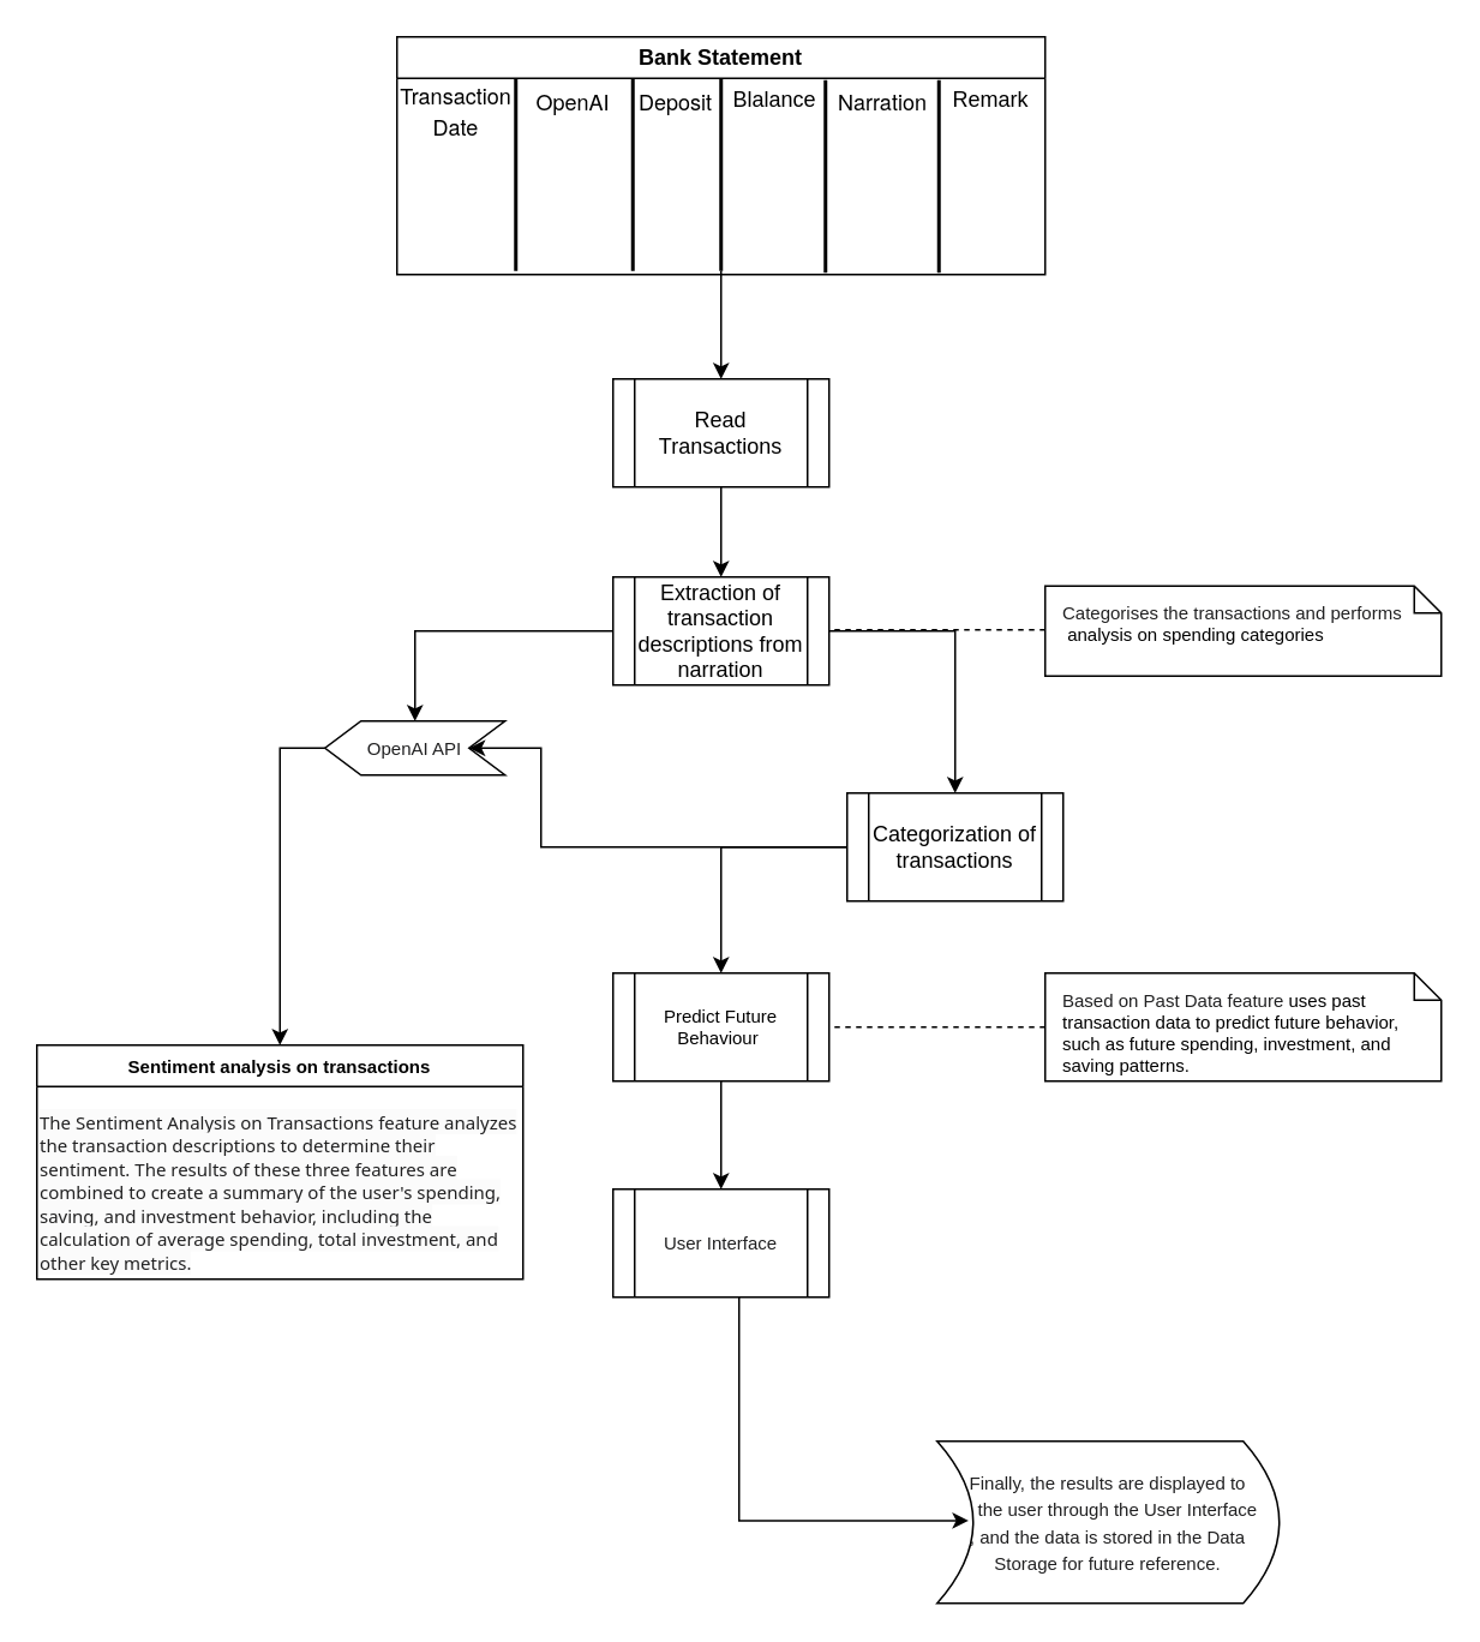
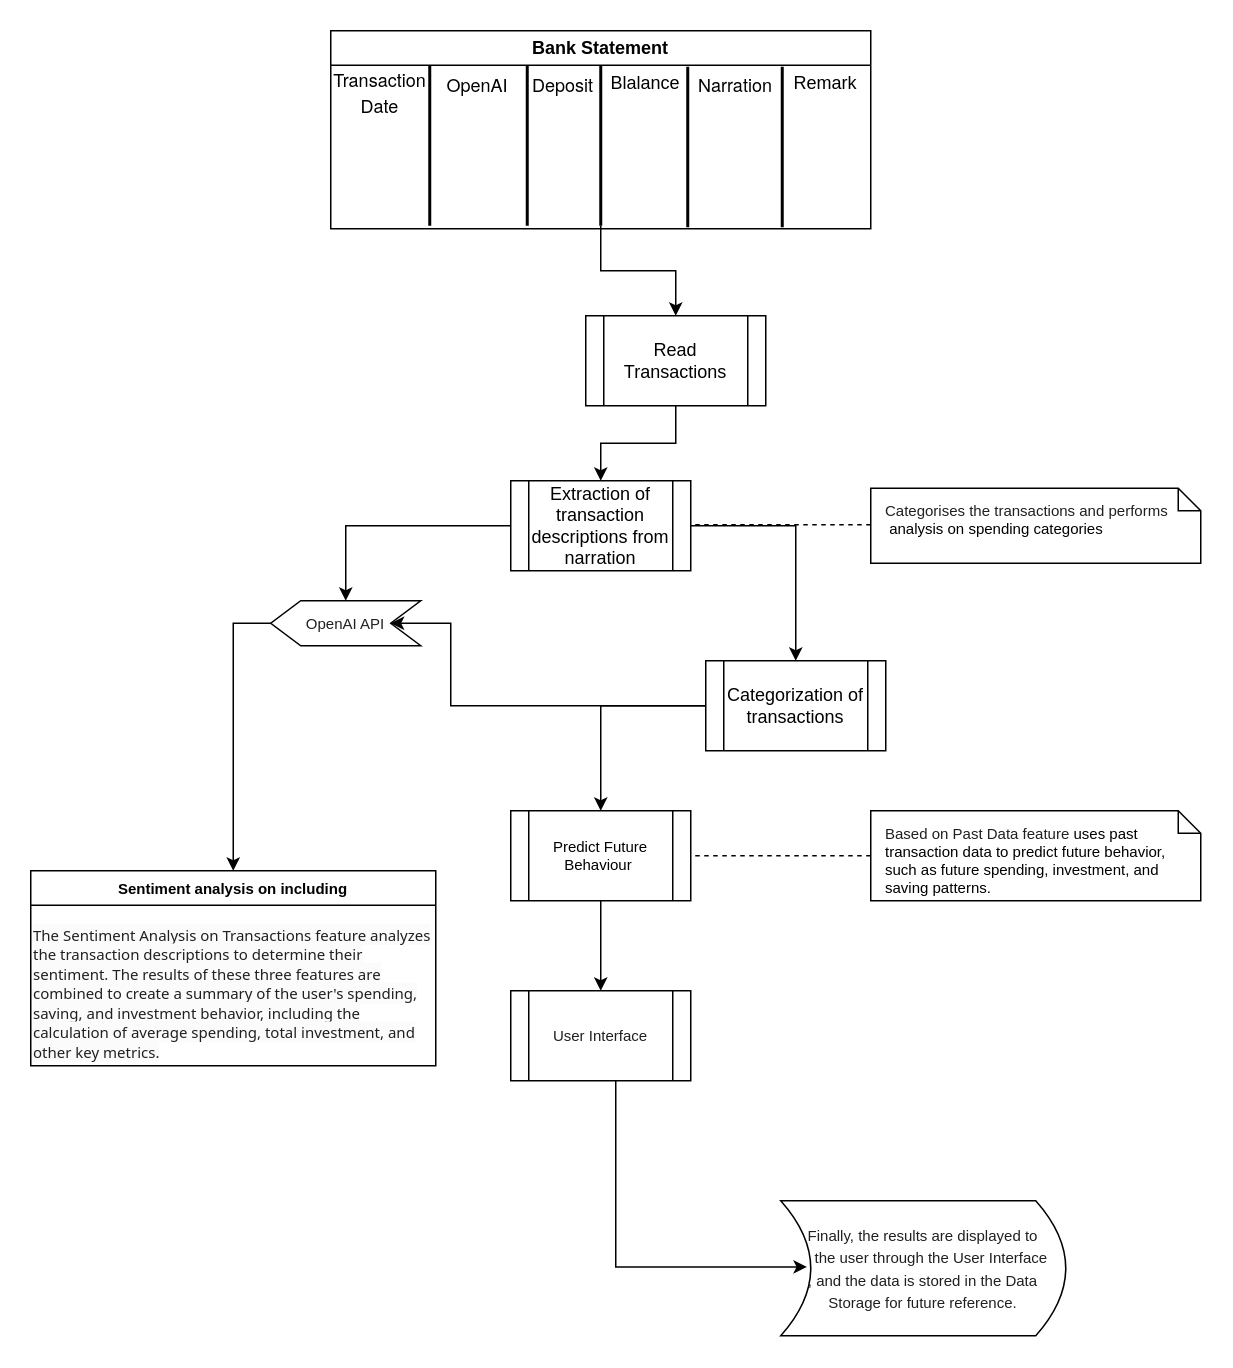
  <mxCell id="0" />
  <mxCell id="1" parent="0" />
  <mxCell id="2" value="Bank Statement" style="swimlane;whiteSpace=wrap;html=1;" vertex="1" parent="1"><mxGeometry x="220" y="20" width="360" height="132" as="geometry" /></mxCell>
  <mxCell id="3" value="&lt;p style=&quot;margin: 0px; font-stretch: normal; line-height: normal; font-family: &amp;quot;Helvetica Neue&amp;quot;;&quot;&gt;&lt;font style=&quot;font-size: 12px;&quot;&gt;Transaction Date&lt;/font&gt;&lt;/p&gt;" style="text;html=1;strokeColor=none;fillColor=none;align=center;verticalAlign=middle;whiteSpace=wrap;rounded=0;" vertex="1" parent="2"><mxGeometry x="3" y="25" width="60" height="30" as="geometry" /></mxCell>
  <mxCell id="4" value="&lt;p style=&quot;margin: 0px; font-stretch: normal; line-height: normal; font-family: &amp;quot;Helvetica Neue&amp;quot;;&quot;&gt;&lt;font style=&quot;font-size: 12px;&quot;&gt;OpenAI&lt;/font&gt;&lt;/p&gt;" style="text;html=1;strokeColor=none;fillColor=none;align=center;verticalAlign=middle;whiteSpace=wrap;rounded=0;" vertex="1" parent="2"><mxGeometry x="63" y="20" width="70" height="30" as="geometry" /></mxCell>
  <mxCell id="5" value="&lt;p style=&quot;margin: 0px; font-style: normal; font-variant-caps: normal; font-weight: normal; font-stretch: normal; line-height: normal; font-family: &amp;quot;Helvetica Neue&amp;quot;; color: rgb(0, 0, 0);&quot;&gt;&lt;font style=&quot;font-size: 12px;&quot;&gt;Deposit&lt;/font&gt;&lt;/p&gt;" style="text;whiteSpace=wrap;html=1;align=center;verticalAlign=middle;" vertex="1" parent="2"><mxGeometry x="120" y="15" width="70" height="40" as="geometry" /></mxCell>
  <mxCell id="6" value="Blalance" style="text;html=1;strokeColor=none;fillColor=none;align=center;verticalAlign=middle;whiteSpace=wrap;rounded=0;" vertex="1" parent="2"><mxGeometry x="180" y="20" width="60" height="30" as="geometry" /></mxCell>
  <mxCell id="7" value="&lt;p style=&quot;margin: 0px; font-stretch: normal; line-height: normal; font-family: &amp;quot;Helvetica Neue&amp;quot;;&quot;&gt;&lt;font style=&quot;font-size: 12px;&quot;&gt;Narration&lt;/font&gt;&lt;/p&gt;" style="text;html=1;strokeColor=none;fillColor=none;align=center;verticalAlign=middle;whiteSpace=wrap;rounded=0;" vertex="1" parent="2"><mxGeometry x="240" y="20" width="60" height="30" as="geometry" /></mxCell>
  <mxCell id="8" value="Remark" style="text;html=1;strokeColor=none;fillColor=none;align=center;verticalAlign=middle;whiteSpace=wrap;rounded=0;" vertex="1" parent="2"><mxGeometry x="300" y="20" width="60" height="30" as="geometry" /></mxCell>
  <mxCell id="9" value="" style="line;strokeWidth=2;direction=south;html=1;fontSize=12;" vertex="1" parent="2"><mxGeometry x="61" y="23" width="10" height="107" as="geometry" /></mxCell>
  <mxCell id="10" value="" style="line;strokeWidth=2;direction=south;html=1;fontSize=12;" vertex="1" parent="2"><mxGeometry x="126" y="23" width="10" height="107" as="geometry" /></mxCell>
  <mxCell id="11" value="" style="line;strokeWidth=2;direction=south;html=1;fontSize=12;" vertex="1" parent="2"><mxGeometry x="175" y="23" width="10" height="107" as="geometry" /></mxCell>
  <mxCell id="12" value="" style="line;strokeWidth=2;direction=south;html=1;fontSize=12;" vertex="1" parent="2"><mxGeometry x="233" y="24" width="10" height="107" as="geometry" /></mxCell>
  <mxCell id="13" value="" style="line;strokeWidth=2;direction=south;html=1;fontSize=12;" vertex="1" parent="2"><mxGeometry x="296" y="24" width="10" height="107" as="geometry" /></mxCell>
  <mxCell id="14" style="edgeStyle=orthogonalEdgeStyle;rounded=0;orthogonalLoop=1;jettySize=auto;html=1;entryX=0.5;entryY=0;entryDx=0;entryDy=0;fontSize=10;" edge="1" parent="1" source="15" target="18"><mxGeometry relative="1" as="geometry" /></mxCell>
- <mxCell id="15" value="Read Transactions" style="shape=process;whiteSpace=wrap;html=1;backgroundOutline=1;fontSize=12;" vertex="1" parent="1"><mxGeometry x="340" y="210" width="120" height="60" as="geometry" /></mxCell>
+ <mxCell id="15" value="Read Transactions" style="shape=process;whiteSpace=wrap;html=1;backgroundOutline=1;fontSize=12;" vertex="1" parent="1"><mxGeometry x="390" y="210" width="120" height="60" as="geometry" /></mxCell>
  <mxCell id="16" style="edgeStyle=orthogonalEdgeStyle;rounded=0;orthogonalLoop=1;jettySize=auto;html=1;entryX=0.5;entryY=0;entryDx=0;entryDy=0;fontSize=10;" edge="1" parent="1" source="18" target="21"><mxGeometry relative="1" as="geometry" /></mxCell>
  <mxCell id="17" style="edgeStyle=orthogonalEdgeStyle;rounded=0;orthogonalLoop=1;jettySize=auto;html=1;fontSize=10;fontColor=#202021;" edge="1" parent="1" source="18" target="35"><mxGeometry relative="1" as="geometry"><mxPoint x="220" y="350" as="targetPoint" /></mxGeometry></mxCell>
  <mxCell id="18" value="Extraction of transaction descriptions from narration" style="shape=process;whiteSpace=wrap;html=1;backgroundOutline=1;fontSize=12;" vertex="1" parent="1"><mxGeometry x="340" y="320" width="120" height="60" as="geometry" /></mxCell>
  <mxCell id="19" style="edgeStyle=orthogonalEdgeStyle;rounded=0;orthogonalLoop=1;jettySize=auto;html=1;entryX=0.5;entryY=0;entryDx=0;entryDy=0;fontSize=10;" edge="1" parent="1" source="21" target="24"><mxGeometry relative="1" as="geometry" /></mxCell>
  <mxCell id="20" style="edgeStyle=orthogonalEdgeStyle;rounded=0;orthogonalLoop=1;jettySize=auto;html=1;fontSize=10;fontColor=#202021;entryX=0;entryY=0.5;entryDx=0;entryDy=0;" edge="1" parent="1" source="21" target="35"><mxGeometry relative="1" as="geometry"><mxPoint x="310" y="360" as="targetPoint" /><Array as="points"><mxPoint x="300" y="470" /><mxPoint x="300" y="415" /></Array></mxGeometry></mxCell>
  <mxCell id="21" value="Categorization of transactions" style="shape=process;whiteSpace=wrap;html=1;backgroundOutline=1;fontSize=12;" vertex="1" parent="1"><mxGeometry x="470" y="440" width="120" height="60" as="geometry" /></mxCell>
  <mxCell id="22" style="edgeStyle=orthogonalEdgeStyle;rounded=0;orthogonalLoop=1;jettySize=auto;html=1;fontSize=10;" edge="1" parent="1" source="11" target="15"><mxGeometry relative="1" as="geometry" /></mxCell>
  <mxCell id="23" style="edgeStyle=orthogonalEdgeStyle;rounded=0;orthogonalLoop=1;jettySize=auto;html=1;entryX=0.5;entryY=0;entryDx=0;entryDy=0;fontSize=10;fontColor=#202021;" edge="1" parent="1" source="24" target="32"><mxGeometry relative="1" as="geometry" /></mxCell>
  <mxCell id="24" value="Predict Future Behaviour&amp;nbsp;" style="shape=process;whiteSpace=wrap;html=1;backgroundOutline=1;fontSize=10;" vertex="1" parent="1"><mxGeometry x="340" y="540" width="120" height="60" as="geometry" /></mxCell>
- <mxCell id="25" value="Sentiment analysis on transactions" style="swimlane;whiteSpace=wrap;html=1;fontSize=10;" vertex="1" parent="1"><mxGeometry x="20" y="580" width="270" height="130" as="geometry" /></mxCell>
+ <mxCell id="25" value="Sentiment analysis on including" style="swimlane;whiteSpace=wrap;html=1;fontSize=10;" vertex="1" parent="1"><mxGeometry x="20" y="580" width="270" height="130" as="geometry" /></mxCell>
  <mxCell id="26" value="&lt;span style=&quot;caret-color: rgb(32, 32, 33); color: rgb(32, 32, 33); font-family: Söhne, ui-sans-serif, system-ui, -apple-system, &amp;quot;Segoe UI&amp;quot;, Roboto, Ubuntu, Cantarell, &amp;quot;Noto Sans&amp;quot;, sans-serif, &amp;quot;Helvetica Neue&amp;quot;, Arial, &amp;quot;Apple Color Emoji&amp;quot;, &amp;quot;Segoe UI Emoji&amp;quot;, &amp;quot;Segoe UI Symbol&amp;quot;, &amp;quot;Noto Color Emoji&amp;quot;; font-size: 10px; font-style: normal; font-variant-caps: normal; font-weight: 400; letter-spacing: normal; orphans: 2; text-align: start; text-indent: 0px; text-transform: none; widows: 2; word-spacing: 0px; -webkit-text-stroke-width: 0px; background-color: rgb(251, 251, 251); text-decoration: none; float: none; display: inline !important;&quot;&gt;The Sentiment Analysis on Transactions feature analyzes the transaction descriptions to determine their sentiment. The results of these three features are combined to create a summary of the user's spending, saving, and investment behavior, including the calculation of average spending, total investment, and other key metrics.&lt;/span&gt;" style="text;whiteSpace=wrap;html=1;fontSize=10;fontColor=#202021;" vertex="1" parent="25"><mxGeometry y="30" width="270" height="70" as="geometry" /></mxCell>
  <mxCell id="27" value="&lt;p style=&quot;margin:0px;margin-top:10px;margin-left:10px;text-align:left;&quot;&gt;Based on Past Data feature&amp;nbsp;&lt;span style=&quot;caret-color: rgb(0, 0, 0); color: rgb(0, 0, 0); text-align: center;&quot;&gt;uses past&amp;nbsp;&lt;/span&gt;&lt;br style=&quot;border-color: var(--border-color); caret-color: rgb(0, 0, 0); color: rgb(0, 0, 0); text-align: center;&quot;&gt;&lt;span style=&quot;caret-color: rgb(0, 0, 0); color: rgb(0, 0, 0); text-align: center;&quot;&gt;transaction&lt;/span&gt;&lt;span style=&quot;caret-color: rgb(0, 0, 0); color: rgb(0, 0, 0); text-align: center;&quot;&gt;&amp;nbsp;data to predict future behavior,&amp;nbsp;&lt;/span&gt;&lt;br style=&quot;border-color: var(--border-color); caret-color: rgb(0, 0, 0); color: rgb(0, 0, 0); text-align: center;&quot;&gt;&lt;span style=&quot;caret-color: rgb(0, 0, 0); color: rgb(0, 0, 0); text-align: center;&quot;&gt;such as future spending, investment, and saving patterns.&lt;/span&gt;&lt;br&gt;&lt;/p&gt;" style="shape=note;html=1;size=15;spacingLeft=5;align=left;html=1;overflow=fill;whiteSpace=wrap;align=center;labelBackgroundColor=none;fontSize=10;fontColor=#202021;" vertex="1" parent="1"><mxGeometry x="580" y="540" width="220" height="60" as="geometry" /></mxCell>
  <mxCell id="28" value="" style="rounded=0;html=1;labelBackgroundColor=none;endArrow=none;dashed=1;fontSize=10;fontColor=#202021;entryX=1;entryY=0.5;entryDx=0;entryDy=0;" edge="1" source="27" target="24" parent="1"><mxGeometry relative="1" as="geometry"><mxPoint x="624" y="590" as="targetPoint" /></mxGeometry></mxCell>
  <mxCell id="29" value="&lt;p style=&quot;margin:0px;margin-top:10px;margin-left:10px;text-align:left;&quot;&gt;Categorises the transactions and performs&lt;br style=&quot;border-color: var(--border-color); caret-color: rgb(0, 0, 0); color: rgb(0, 0, 0); text-align: center;&quot;&gt;&lt;span style=&quot;caret-color: rgb(0, 0, 0); color: rgb(0, 0, 0); text-align: center;&quot;&gt;&amp;nbsp;analysis on spending categories&amp;nbsp;&lt;/span&gt;&lt;br&gt;&lt;/p&gt;" style="shape=note;html=1;size=15;spacingLeft=5;align=left;html=1;overflow=fill;whiteSpace=wrap;align=center;labelBackgroundColor=none;fontSize=10;fontColor=#202021;" vertex="1" parent="1"><mxGeometry x="580" y="325" width="220" height="50" as="geometry" /></mxCell>
  <mxCell id="30" value="" style="rounded=0;html=1;labelBackgroundColor=none;endArrow=none;dashed=1;fontSize=10;fontColor=#202021;entryX=1;entryY=0.5;entryDx=0;entryDy=0;" edge="1" parent="1"><mxGeometry relative="1" as="geometry"><mxPoint x="580" y="349.41" as="sourcePoint" /><mxPoint x="460" y="349.41" as="targetPoint" /></mxGeometry></mxCell>
  <mxCell id="31" style="edgeStyle=orthogonalEdgeStyle;rounded=0;orthogonalLoop=1;jettySize=auto;html=1;fontSize=10;fontColor=#202021;entryX=0.908;entryY=0.51;entryDx=0;entryDy=0;entryPerimeter=0;" edge="1" parent="1" source="32" target="33"><mxGeometry relative="1" as="geometry"><mxPoint x="400" y="840" as="targetPoint" /><Array as="points"><mxPoint x="410" y="844" /></Array></mxGeometry></mxCell>
  <mxCell id="32" value="User Interface" style="shape=process;whiteSpace=wrap;html=1;backgroundOutline=1;labelBackgroundColor=none;fontSize=10;fontColor=#202021;" vertex="1" parent="1"><mxGeometry x="340" y="660" width="120" height="60" as="geometry" /></mxCell>
  <mxCell id="33" value="&lt;p style=&quot;line-height: 150%;&quot;&gt;Finally, the results are displayed to&lt;br&gt;&amp;nbsp; &amp;nbsp; the user through the User&amp;nbsp;Interface&lt;br&gt;, and the data is stored in the Data Storage for future reference.&lt;/p&gt;" style="shape=dataStorage;whiteSpace=wrap;html=1;fixedSize=1;labelBackgroundColor=none;fontSize=10;fontColor=#202021;direction=west;" vertex="1" parent="1"><mxGeometry x="520" y="800" width="190" height="90" as="geometry" /></mxCell>
  <mxCell id="34" style="edgeStyle=orthogonalEdgeStyle;rounded=0;orthogonalLoop=1;jettySize=auto;html=1;fontSize=10;fontColor=#202021;entryX=0.5;entryY=0;entryDx=0;entryDy=0;" edge="1" parent="1" source="35" target="25"><mxGeometry relative="1" as="geometry"><mxPoint x="140" y="530" as="targetPoint" /><Array as="points"><mxPoint x="155" y="415" /></Array></mxGeometry></mxCell>
  <mxCell id="35" value="OpenAI API" style="shape=step;perimeter=stepPerimeter;whiteSpace=wrap;html=1;fixedSize=1;labelBackgroundColor=none;fontSize=10;fontColor=#202021;direction=west;" vertex="1" parent="1"><mxGeometry x="180" y="400" width="100" height="30" as="geometry" /></mxCell>
